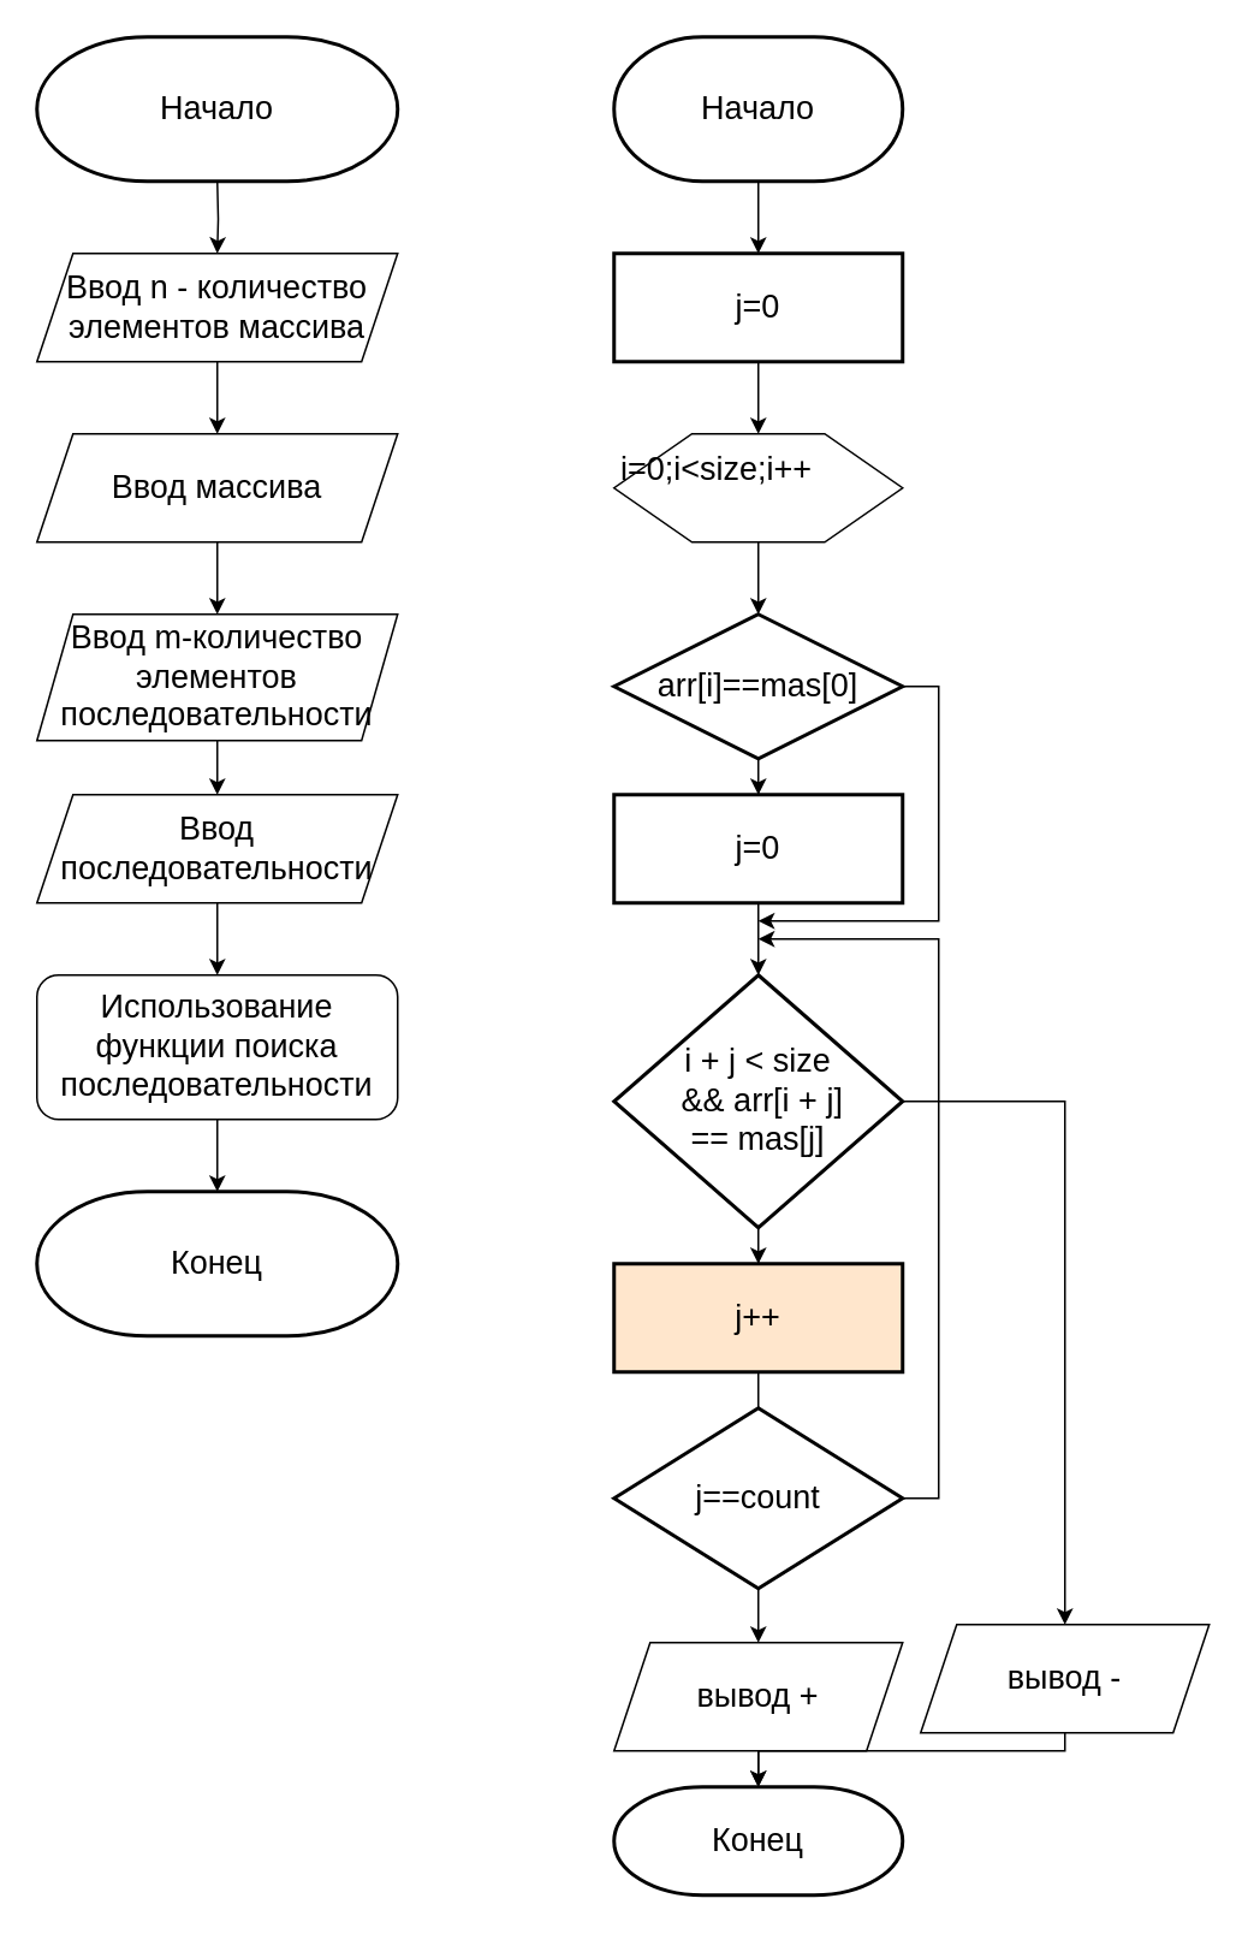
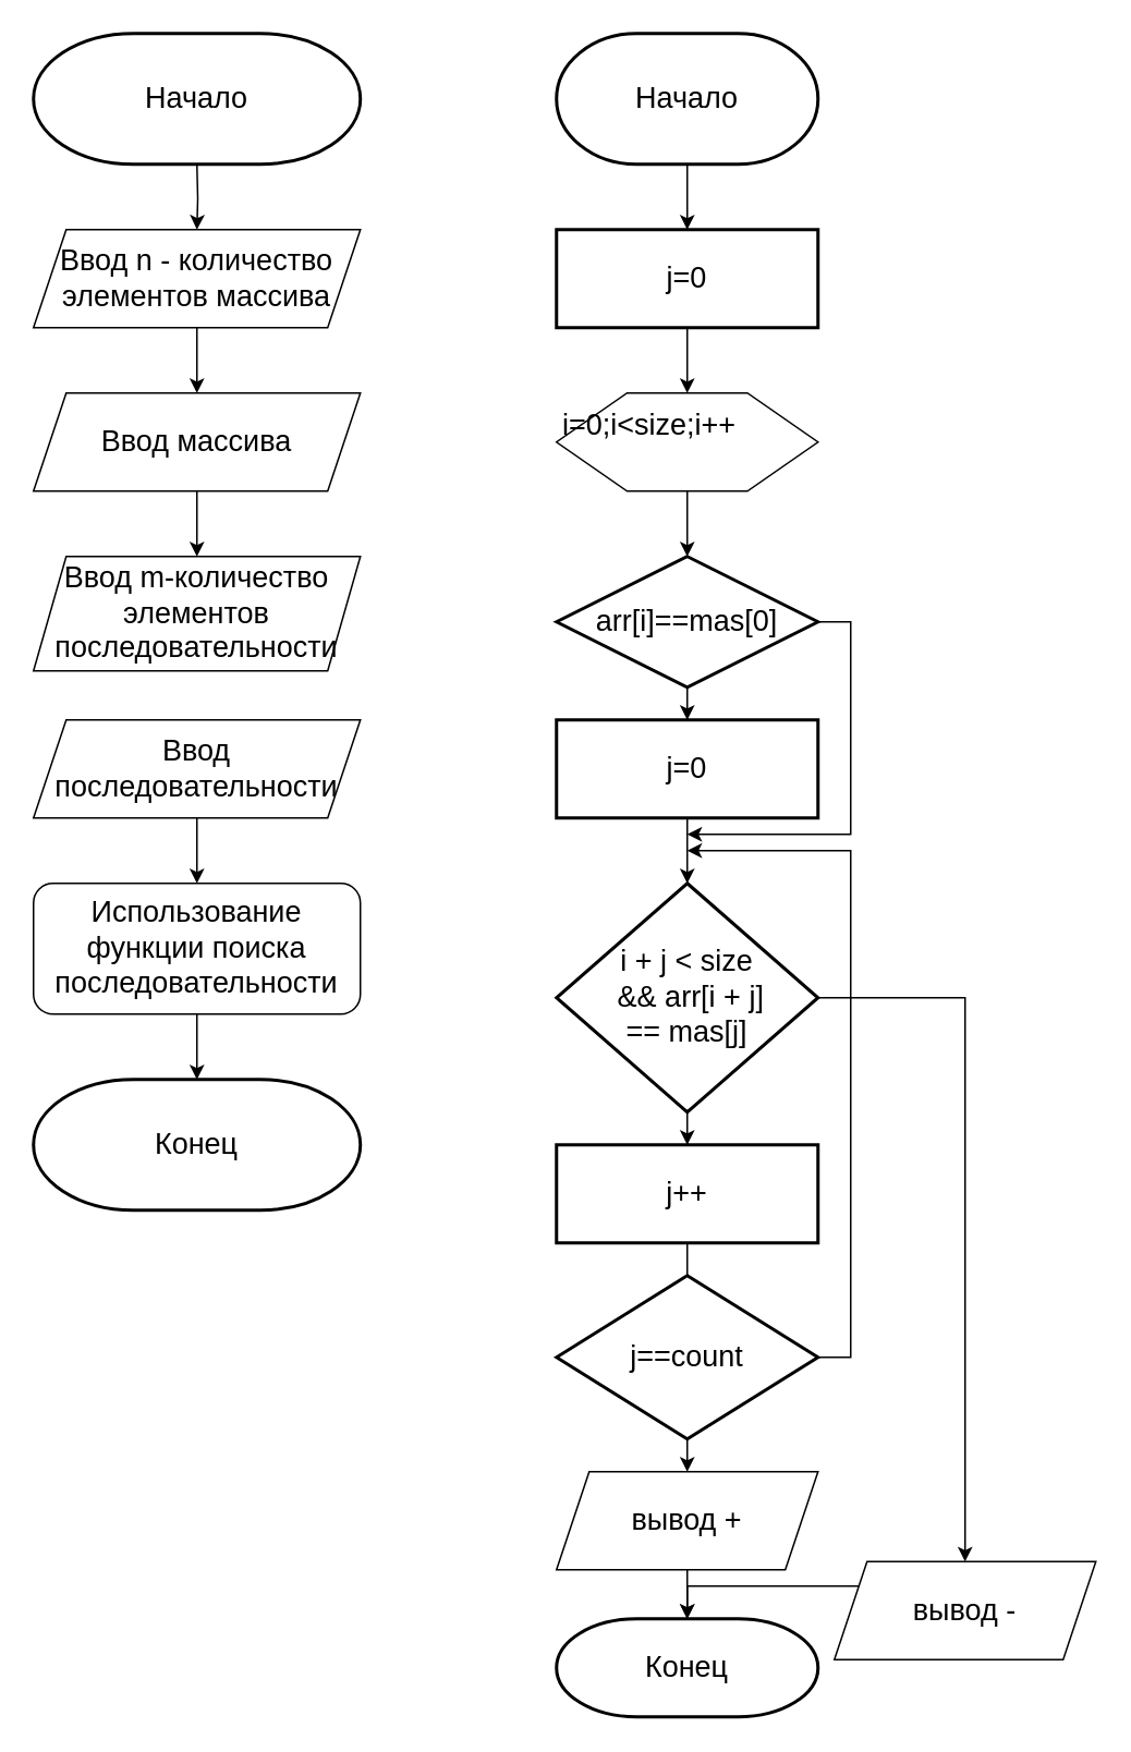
  <mxCell id="0" />
  <mxCell id="1" parent="0" />
  <mxCell id="2" value="" style="edgeStyle=orthogonalEdgeStyle;rounded=0;orthogonalLoop=1;jettySize=auto;html=1;" edge="1" parent="1" source="3" target="5"><mxGeometry relative="1" as="geometry" /></mxCell>
  <mxCell id="3" value="&lt;font style=&quot;font-size: 18px;&quot;&gt;Ввод n - количество элементов массива&lt;/font&gt;" style="shape=parallelogram;perimeter=parallelogramPerimeter;whiteSpace=wrap;html=1;fixedSize=1;" vertex="1" parent="1"><mxGeometry y="140" width="200" height="60" as="geometry" x="20" /></mxCell>
  <mxCell id="4" value="" style="edgeStyle=orthogonalEdgeStyle;rounded=0;orthogonalLoop=1;jettySize=auto;html=1;" edge="1" parent="1" source="5" target="7"><mxGeometry relative="1" as="geometry" /></mxCell>
  <mxCell id="5" value="&lt;font style=&quot;font-size: 18px;&quot;&gt;Ввод массива&lt;/font&gt;" style="shape=parallelogram;perimeter=parallelogramPerimeter;whiteSpace=wrap;html=1;fixedSize=1;" vertex="1" parent="1"><mxGeometry y="240" width="200" height="60" as="geometry" x="20" /></mxCell>
- <mxCell id="6" value="" style="edgeStyle=orthogonalEdgeStyle;rounded=0;orthogonalLoop=1;jettySize=auto;html=1;" edge="1" parent="1" source="7" target="9"><mxGeometry relative="1" as="geometry" /></mxCell>
  <mxCell id="7" value="&lt;font style=&quot;font-size: 18px;&quot;&gt;Ввод m-количество элементов последовательности&lt;/font&gt;" style="shape=parallelogram;perimeter=parallelogramPerimeter;whiteSpace=wrap;html=1;fixedSize=1;" vertex="1" parent="1"><mxGeometry y="340" width="200" height="70" as="geometry" x="20" /></mxCell>
  <mxCell id="8" value="" style="edgeStyle=orthogonalEdgeStyle;rounded=0;orthogonalLoop=1;jettySize=auto;html=1;" edge="1" parent="1" source="9" target="11"><mxGeometry relative="1" as="geometry" /></mxCell>
  <mxCell id="9" value="&lt;font style=&quot;font-size: 18px;&quot;&gt;Ввод последовательности&lt;/font&gt;" style="shape=parallelogram;perimeter=parallelogramPerimeter;whiteSpace=wrap;html=1;fixedSize=1;" vertex="1" parent="1"><mxGeometry y="440" width="200" height="60" as="geometry" x="20" /></mxCell>
  <mxCell id="10" value="" style="edgeStyle=orthogonalEdgeStyle;rounded=0;orthogonalLoop=1;jettySize=auto;html=1;" edge="1" parent="1" source="11"><mxGeometry relative="1" as="geometry"><mxPoint x="120" y="660" as="targetPoint" /></mxGeometry></mxCell>
  <mxCell id="11" value="&lt;font style=&quot;font-size: 18px;&quot;&gt;Использование функции поиска последовательности&lt;/font&gt;" style="whiteSpace=wrap;html=1;rounded=1;" vertex="1" parent="1"><mxGeometry y="540" width="200" height="80" as="geometry" x="20" /></mxCell>
  <mxCell id="12" value="" style="edgeStyle=orthogonalEdgeStyle;rounded=0;orthogonalLoop=1;jettySize=auto;html=1;" edge="1" parent="1" target="3"><mxGeometry relative="1" as="geometry"><mxPoint x="120" y="100" as="sourcePoint" /></mxGeometry></mxCell>
  <mxCell id="13" value="Начало" style="strokeWidth=2;html=1;shape=mxgraph.flowchart.terminator;whiteSpace=wrap;fontSize=18;" vertex="1" parent="1"><mxGeometry width="200" height="80" as="geometry" x="20" y="20" /></mxCell>
  <mxCell id="14" value="Конец" style="strokeWidth=2;html=1;shape=mxgraph.flowchart.terminator;whiteSpace=wrap;fontSize=18;" vertex="1" parent="1"><mxGeometry y="660" width="200" height="80" as="geometry" x="20" /></mxCell>
  <mxCell id="15" value="" style="edgeStyle=orthogonalEdgeStyle;rounded=0;orthogonalLoop=1;jettySize=auto;html=1;fontSize=18;" edge="1" parent="1" source="16" target="18"><mxGeometry relative="1" as="geometry" /></mxCell>
  <mxCell id="16" value="Начало" style="strokeWidth=2;html=1;shape=mxgraph.flowchart.terminator;whiteSpace=wrap;fontSize=18;" vertex="1" parent="1"><mxGeometry x="340" width="160" height="80" as="geometry" y="20" /></mxCell>
  <mxCell id="17" style="edgeStyle=orthogonalEdgeStyle;rounded=0;orthogonalLoop=1;jettySize=auto;html=1;exitX=0.5;exitY=1;exitDx=0;exitDy=0;entryX=0.5;entryY=0;entryDx=0;entryDy=0;fontSize=18;" edge="1" parent="1" source="18" target="20"><mxGeometry relative="1" as="geometry" /></mxCell>
  <mxCell id="18" value="j=0" style="whiteSpace=wrap;html=1;fontSize=18;strokeWidth=2;" vertex="1" parent="1"><mxGeometry x="340" y="140" width="160" height="60" as="geometry" /></mxCell>
  <mxCell id="19" style="edgeStyle=orthogonalEdgeStyle;rounded=0;orthogonalLoop=1;jettySize=auto;html=1;exitX=0.5;exitY=1;exitDx=0;exitDy=0;entryX=0.5;entryY=0;entryDx=0;entryDy=0;entryPerimeter=0;fontSize=18;" edge="1" parent="1" source="20" target="24"><mxGeometry relative="1" as="geometry" /></mxCell>
  <mxCell id="20" value="" style="verticalLabelPosition=bottom;verticalAlign=top;html=1;shape=hexagon;perimeter=hexagonPerimeter2;arcSize=6;size=0.27;fontSize=18;" vertex="1" parent="1"><mxGeometry x="340" y="240" width="160" height="60" as="geometry" /></mxCell>
  <mxCell id="21" value="i=0;i&amp;lt;size;i++" style="text;html=1;strokeColor=none;fillColor=none;align=center;verticalAlign=middle;whiteSpace=wrap;rounded=0;fontSize=18;" vertex="1" parent="1"><mxGeometry x="354" y="245" width="86" height="30" as="geometry" /></mxCell>
  <mxCell id="22" value="" style="edgeStyle=orthogonalEdgeStyle;rounded=0;orthogonalLoop=1;jettySize=auto;html=1;fontSize=18;" edge="1" parent="1" source="24" target="26"><mxGeometry relative="1" as="geometry" /></mxCell>
  <mxCell id="23" style="edgeStyle=orthogonalEdgeStyle;rounded=0;orthogonalLoop=1;jettySize=auto;html=1;exitX=1;exitY=0.5;exitDx=0;exitDy=0;exitPerimeter=0;fontSize=18;" edge="1" parent="1" source="24"><mxGeometry relative="1" as="geometry"><mxPoint x="420" y="510" as="targetPoint" /><Array as="points"><mxPoint x="520" y="380" /><mxPoint x="520" y="510" /></Array></mxGeometry></mxCell>
  <mxCell id="24" value="arr[i]==mas[0]" style="strokeWidth=2;html=1;shape=mxgraph.flowchart.decision;whiteSpace=wrap;fontSize=18;" vertex="1" parent="1"><mxGeometry x="340" y="340" width="160" height="80" as="geometry" /></mxCell>
  <mxCell id="25" value="" style="edgeStyle=orthogonalEdgeStyle;rounded=0;orthogonalLoop=1;jettySize=auto;html=1;fontSize=18;" edge="1" parent="1" source="26" target="29"><mxGeometry relative="1" as="geometry" /></mxCell>
  <mxCell id="26" value="j=0" style="whiteSpace=wrap;html=1;fontSize=18;strokeWidth=2;" vertex="1" parent="1"><mxGeometry x="340" y="440" width="160" height="60" as="geometry" /></mxCell>
  <mxCell id="27" value="" style="edgeStyle=orthogonalEdgeStyle;rounded=0;orthogonalLoop=1;jettySize=auto;html=1;fontSize=18;" edge="1" parent="1" source="29" target="31"><mxGeometry relative="1" as="geometry" /></mxCell>
  <mxCell id="28" style="edgeStyle=orthogonalEdgeStyle;rounded=0;orthogonalLoop=1;jettySize=auto;html=1;exitX=1;exitY=0.5;exitDx=0;exitDy=0;exitPerimeter=0;entryX=0.5;entryY=0;entryDx=0;entryDy=0;fontSize=18;" edge="1" parent="1" source="29" target="38"><mxGeometry relative="1" as="geometry" /></mxCell>
  <mxCell id="29" value="i + j &amp;lt; size&lt;br&gt;&amp;nbsp;&amp;amp;&amp;amp; arr[i + j] &lt;br&gt;== mas[j]" style="strokeWidth=2;html=1;shape=mxgraph.flowchart.decision;whiteSpace=wrap;fontSize=18;" vertex="1" parent="1"><mxGeometry x="340" y="540" width="160" height="140" as="geometry" /></mxCell>
  <mxCell id="30" style="edgeStyle=orthogonalEdgeStyle;rounded=0;orthogonalLoop=1;jettySize=auto;html=1;exitX=0.5;exitY=1;exitDx=0;exitDy=0;entryX=0.5;entryY=0;entryDx=0;entryDy=0;entryPerimeter=0;fontSize=18;endArrow=none;" edge="1" parent="1" source="31" target="34"><mxGeometry relative="1" as="geometry" /></mxCell>
- <mxCell id="31" value="j++" style="whiteSpace=wrap;html=1;fontSize=18;strokeWidth=2;fillColor=#ffe6cc;" vertex="1" parent="1"><mxGeometry x="340" y="700" width="160" height="60" as="geometry" /></mxCell>
+ <mxCell id="31" value="j++" style="whiteSpace=wrap;html=1;fontSize=18;strokeWidth=2;" vertex="1" parent="1"><mxGeometry x="340" y="700" width="160" height="60" as="geometry" /></mxCell>
  <mxCell id="32" style="edgeStyle=orthogonalEdgeStyle;rounded=0;orthogonalLoop=1;jettySize=auto;html=1;exitX=0.5;exitY=1;exitDx=0;exitDy=0;exitPerimeter=0;entryX=0.5;entryY=0;entryDx=0;entryDy=0;fontSize=18;" edge="1" parent="1" source="34" target="36"><mxGeometry relative="1" as="geometry" /></mxCell>
  <mxCell id="33" style="edgeStyle=orthogonalEdgeStyle;rounded=0;orthogonalLoop=1;jettySize=auto;html=1;exitX=1;exitY=0.5;exitDx=0;exitDy=0;exitPerimeter=0;fontSize=18;" edge="1" parent="1" source="34"><mxGeometry relative="1" as="geometry"><mxPoint x="420" y="520" as="targetPoint" /><Array as="points"><mxPoint x="520" y="830" /><mxPoint x="520" y="520" /><mxPoint x="420" y="520" /></Array></mxGeometry></mxCell>
  <mxCell id="34" value="j==count" style="strokeWidth=2;html=1;shape=mxgraph.flowchart.decision;whiteSpace=wrap;fontSize=18;" vertex="1" parent="1"><mxGeometry x="340" y="780" width="160" height="100" as="geometry" /></mxCell>
  <mxCell id="35" style="edgeStyle=orthogonalEdgeStyle;rounded=0;orthogonalLoop=1;jettySize=auto;html=1;exitX=0.5;exitY=1;exitDx=0;exitDy=0;fontSize=18;entryX=0.5;entryY=0;entryDx=0;entryDy=0;entryPerimeter=0;" edge="1" parent="1" source="36" target="39"><mxGeometry relative="1" as="geometry"><mxPoint x="420" y="1030" as="targetPoint" /></mxGeometry></mxCell>
- <mxCell id="36" value="вывод +" style="shape=parallelogram;perimeter=parallelogramPerimeter;whiteSpace=wrap;html=1;fixedSize=1;fontSize=18;" vertex="1" parent="1"><mxGeometry x="340" y="910" width="160" height="60" as="geometry" /></mxCell>
+ <mxCell id="36" value="вывод +" style="shape=parallelogram;perimeter=parallelogramPerimeter;whiteSpace=wrap;html=1;fixedSize=1;fontSize=18;" vertex="1" parent="1"><mxGeometry x="340" y="900" width="160" height="60" as="geometry" /></mxCell>
  <mxCell id="37" style="edgeStyle=orthogonalEdgeStyle;rounded=0;orthogonalLoop=1;jettySize=auto;html=1;exitX=0.5;exitY=1;exitDx=0;exitDy=0;fontSize=18;" edge="1" parent="1" source="38"><mxGeometry relative="1" as="geometry"><mxPoint x="420" y="990" as="targetPoint" /><Array as="points"><mxPoint x="590" y="970" /><mxPoint x="420" y="970" /></Array></mxGeometry></mxCell>
- <mxCell id="38" value="вывод -" style="shape=parallelogram;perimeter=parallelogramPerimeter;whiteSpace=wrap;html=1;fixedSize=1;fontSize=18;" vertex="1" parent="1"><mxGeometry x="510" y="900" width="160" height="60" as="geometry" /></mxCell>
+ <mxCell id="38" value="вывод -" style="shape=parallelogram;perimeter=parallelogramPerimeter;whiteSpace=wrap;html=1;fixedSize=1;fontSize=18;" vertex="1" parent="1"><mxGeometry x="510" y="955" width="160" height="60" as="geometry" /></mxCell>
  <mxCell id="39" value="Конец" style="strokeWidth=2;html=1;shape=mxgraph.flowchart.terminator;whiteSpace=wrap;fontSize=18;" vertex="1" parent="1"><mxGeometry x="340" y="990" width="160" height="60" as="geometry" /></mxCell>
